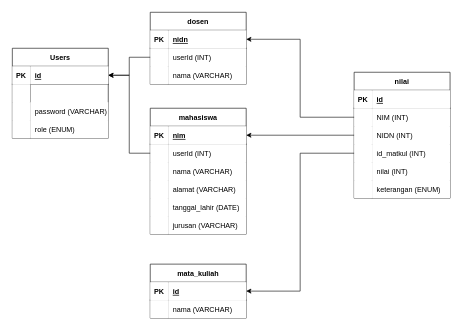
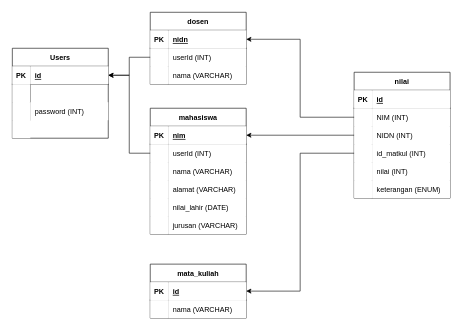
  <mxCell id="0" />
  <mxCell id="1" parent="0" />
  <mxCell id="2" value="Users" style="shape=table;startSize=30;container=1;collapsible=1;childLayout=tableLayout;fixedRows=1;rowLines=0;fontStyle=1;align=center;resizeLast=1;" vertex="1" parent="1"><mxGeometry x="20" y="80" width="160" height="150" as="geometry" /></mxCell>
  <mxCell id="3" value="" style="shape=partialRectangle;collapsible=0;dropTarget=0;pointerEvents=0;fillColor=none;top=0;left=0;bottom=1;right=0;points=[[0,0.5],[1,0.5]];portConstraint=eastwest;" vertex="1" parent="2"><mxGeometry y="30" width="160" height="30" as="geometry" /></mxCell>
  <mxCell id="4" value="PK" style="shape=partialRectangle;connectable=0;top=0;left=0;bottom=0;right=0;fontStyle=1;overflow=hidden;" vertex="1" parent="3"><mxGeometry width="30" height="30" as="geometry" /></mxCell>
  <mxCell id="5" value="id" style="shape=partialRectangle;connectable=0;top=0;left=0;bottom=0;right=0;align=left;spacingLeft=6;fontStyle=5;overflow=hidden;" vertex="1" parent="3"><mxGeometry x="30" width="130" height="30" as="geometry" /></mxCell>
  <mxCell id="6" value="" style="shape=partialRectangle;collapsible=0;dropTarget=0;pointerEvents=0;fillColor=none;top=0;left=0;bottom=0;right=0;points=[[0,0.5],[1,0.5]];portConstraint=eastwest;" vertex="1" parent="2"><mxGeometry y="60" width="160" height="30" as="geometry" /></mxCell>
  <mxCell id="7" value="" style="shape=partialRectangle;connectable=0;top=0;left=0;bottom=0;right=0;editable=1;overflow=hidden;" vertex="1" parent="6"><mxGeometry width="30" height="30" as="geometry" /></mxCell>
  <mxCell id="8" value="" style="shape=partialRectangle;collapsible=0;dropTarget=0;pointerEvents=0;fillColor=none;top=0;left=0;bottom=0;right=0;points=[[0,0.5],[1,0.5]];portConstraint=eastwest;" vertex="1" parent="2"><mxGeometry y="90" width="160" height="30" as="geometry" /></mxCell>
  <mxCell id="9" value="" style="shape=partialRectangle;connectable=0;top=0;left=0;bottom=0;right=0;editable=1;overflow=hidden;" vertex="1" parent="8"><mxGeometry width="30" height="30" as="geometry" /></mxCell>
- <mxCell id="10" value="password (VARCHAR)" style="shape=partialRectangle;connectable=0;top=0;left=0;bottom=0;right=0;align=left;spacingLeft=6;overflow=hidden;" vertex="1" parent="8"><mxGeometry x="30" width="130" height="30" as="geometry" /></mxCell>
+ <mxCell id="10" value="password (INT)" style="shape=partialRectangle;connectable=0;top=0;left=0;bottom=0;right=0;align=left;spacingLeft=6;overflow=hidden;" vertex="1" parent="8"><mxGeometry x="30" width="130" height="30" as="geometry" /></mxCell>
  <mxCell id="11" value="" style="shape=partialRectangle;collapsible=0;dropTarget=0;pointerEvents=0;fillColor=none;top=0;left=0;bottom=0;right=0;points=[[0,0.5],[1,0.5]];portConstraint=eastwest;" vertex="1" parent="2"><mxGeometry y="120" width="160" height="30" as="geometry" /></mxCell>
  <mxCell id="12" value="" style="shape=partialRectangle;connectable=0;top=0;left=0;bottom=0;right=0;editable=1;overflow=hidden;" vertex="1" parent="11"><mxGeometry width="30" height="30" as="geometry" /></mxCell>
- <mxCell id="13" value="role (ENUM)" style="shape=partialRectangle;connectable=0;top=0;left=0;bottom=0;right=0;align=left;spacingLeft=6;overflow=hidden;" vertex="1" parent="11"><mxGeometry x="30" width="130" height="30" as="geometry" /></mxCell>
  <mxCell id="14" value="mahasiswa" style="shape=table;startSize=30;container=1;collapsible=1;childLayout=tableLayout;fixedRows=1;rowLines=0;fontStyle=1;align=center;resizeLast=1;" vertex="1" parent="1"><mxGeometry x="250" y="180" width="160" height="210" as="geometry" /></mxCell>
  <mxCell id="15" value="" style="shape=partialRectangle;collapsible=0;dropTarget=0;pointerEvents=0;fillColor=none;top=0;left=0;bottom=1;right=0;points=[[0,0.5],[1,0.5]];portConstraint=eastwest;" vertex="1" parent="14"><mxGeometry y="30" width="160" height="30" as="geometry" /></mxCell>
  <mxCell id="16" value="PK" style="shape=partialRectangle;connectable=0;top=0;left=0;bottom=0;right=0;fontStyle=1;overflow=hidden;" vertex="1" parent="15"><mxGeometry width="30" height="30" as="geometry" /></mxCell>
  <mxCell id="17" value="nim" style="shape=partialRectangle;connectable=0;top=0;left=0;bottom=0;right=0;align=left;spacingLeft=6;fontStyle=5;overflow=hidden;" vertex="1" parent="15"><mxGeometry x="30" width="130" height="30" as="geometry" /></mxCell>
  <mxCell id="18" value="" style="shape=partialRectangle;collapsible=0;dropTarget=0;pointerEvents=0;fillColor=none;top=0;left=0;bottom=0;right=0;points=[[0,0.5],[1,0.5]];portConstraint=eastwest;" vertex="1" parent="14"><mxGeometry y="60" width="160" height="30" as="geometry" /></mxCell>
  <mxCell id="19" value="" style="shape=partialRectangle;connectable=0;top=0;left=0;bottom=0;right=0;editable=1;overflow=hidden;" vertex="1" parent="18"><mxGeometry width="30" height="30" as="geometry" /></mxCell>
  <mxCell id="20" value="userId (INT)" style="shape=partialRectangle;connectable=0;top=0;left=0;bottom=0;right=0;align=left;spacingLeft=6;overflow=hidden;" vertex="1" parent="18"><mxGeometry x="30" width="130" height="30" as="geometry" /></mxCell>
  <mxCell id="21" value="" style="shape=partialRectangle;collapsible=0;dropTarget=0;pointerEvents=0;fillColor=none;top=0;left=0;bottom=0;right=0;points=[[0,0.5],[1,0.5]];portConstraint=eastwest;" vertex="1" parent="14"><mxGeometry y="90" width="160" height="30" as="geometry" /></mxCell>
  <mxCell id="22" value="" style="shape=partialRectangle;connectable=0;top=0;left=0;bottom=0;right=0;editable=1;overflow=hidden;" vertex="1" parent="21"><mxGeometry width="30" height="30" as="geometry" /></mxCell>
  <mxCell id="23" value="nama (VARCHAR)" style="shape=partialRectangle;connectable=0;top=0;left=0;bottom=0;right=0;align=left;spacingLeft=6;overflow=hidden;" vertex="1" parent="21"><mxGeometry x="30" width="130" height="30" as="geometry" /></mxCell>
  <mxCell id="24" value="" style="shape=partialRectangle;collapsible=0;dropTarget=0;pointerEvents=0;fillColor=none;top=0;left=0;bottom=0;right=0;points=[[0,0.5],[1,0.5]];portConstraint=eastwest;" vertex="1" parent="14"><mxGeometry y="120" width="160" height="30" as="geometry" /></mxCell>
  <mxCell id="25" value="" style="shape=partialRectangle;connectable=0;top=0;left=0;bottom=0;right=0;editable=1;overflow=hidden;" vertex="1" parent="24"><mxGeometry width="30" height="30" as="geometry" /></mxCell>
  <mxCell id="26" value="alamat (VARCHAR)" style="shape=partialRectangle;connectable=0;top=0;left=0;bottom=0;right=0;align=left;spacingLeft=6;overflow=hidden;" vertex="1" parent="24"><mxGeometry x="30" width="130" height="30" as="geometry" /></mxCell>
  <mxCell id="27" value="" style="shape=partialRectangle;collapsible=0;dropTarget=0;pointerEvents=0;fillColor=none;top=0;left=0;bottom=0;right=0;points=[[0,0.5],[1,0.5]];portConstraint=eastwest;" vertex="1" parent="14"><mxGeometry y="150" width="160" height="30" as="geometry" /></mxCell>
  <mxCell id="28" value="" style="shape=partialRectangle;connectable=0;top=0;left=0;bottom=0;right=0;editable=1;overflow=hidden;" vertex="1" parent="27"><mxGeometry width="30" height="30" as="geometry" /></mxCell>
- <mxCell id="29" value="tanggal_lahir (DATE)" style="shape=partialRectangle;connectable=0;top=0;left=0;bottom=0;right=0;align=left;spacingLeft=6;overflow=hidden;" vertex="1" parent="27"><mxGeometry x="30" width="130" height="30" as="geometry" /></mxCell>
+ <mxCell id="29" value="nilai_lahir (DATE)" style="shape=partialRectangle;connectable=0;top=0;left=0;bottom=0;right=0;align=left;spacingLeft=6;overflow=hidden;" vertex="1" parent="27"><mxGeometry x="30" width="130" height="30" as="geometry" /></mxCell>
  <mxCell id="30" value="" style="shape=partialRectangle;collapsible=0;dropTarget=0;pointerEvents=0;fillColor=none;top=0;left=0;bottom=0;right=0;points=[[0,0.5],[1,0.5]];portConstraint=eastwest;" vertex="1" parent="14"><mxGeometry y="180" width="160" height="30" as="geometry" /></mxCell>
  <mxCell id="31" value="" style="shape=partialRectangle;connectable=0;top=0;left=0;bottom=0;right=0;editable=1;overflow=hidden;" vertex="1" parent="30"><mxGeometry width="30" height="30" as="geometry" /></mxCell>
  <mxCell id="32" value="jurusan (VARCHAR)" style="shape=partialRectangle;connectable=0;top=0;left=0;bottom=0;right=0;align=left;spacingLeft=6;overflow=hidden;" vertex="1" parent="30"><mxGeometry x="30" width="130" height="30" as="geometry" /></mxCell>
  <mxCell id="33" style="edgeStyle=orthogonalEdgeStyle;rounded=0;orthogonalLoop=1;jettySize=auto;html=1;exitX=0;exitY=0.5;exitDx=0;exitDy=0;entryX=1;entryY=0.5;entryDx=0;entryDy=0;" edge="1" parent="1" source="18" target="3"><mxGeometry relative="1" as="geometry" /></mxCell>
  <mxCell id="34" value="dosen" style="shape=table;startSize=30;container=1;collapsible=1;childLayout=tableLayout;fixedRows=1;rowLines=0;fontStyle=1;align=center;resizeLast=1;" vertex="1" parent="1"><mxGeometry x="250" y="20" width="160" height="120" as="geometry" /></mxCell>
  <mxCell id="35" value="" style="shape=partialRectangle;collapsible=0;dropTarget=0;pointerEvents=0;fillColor=none;top=0;left=0;bottom=1;right=0;points=[[0,0.5],[1,0.5]];portConstraint=eastwest;" vertex="1" parent="34"><mxGeometry y="30" width="160" height="30" as="geometry" /></mxCell>
  <mxCell id="36" value="PK" style="shape=partialRectangle;connectable=0;top=0;left=0;bottom=0;right=0;fontStyle=1;overflow=hidden;" vertex="1" parent="35"><mxGeometry width="30" height="30" as="geometry" /></mxCell>
  <mxCell id="37" value="nidn" style="shape=partialRectangle;connectable=0;top=0;left=0;bottom=0;right=0;align=left;spacingLeft=6;fontStyle=5;overflow=hidden;" vertex="1" parent="35"><mxGeometry x="30" width="130" height="30" as="geometry" /></mxCell>
  <mxCell id="38" value="" style="shape=partialRectangle;collapsible=0;dropTarget=0;pointerEvents=0;fillColor=none;top=0;left=0;bottom=0;right=0;points=[[0,0.5],[1,0.5]];portConstraint=eastwest;" vertex="1" parent="34"><mxGeometry y="60" width="160" height="30" as="geometry" /></mxCell>
  <mxCell id="39" value="" style="shape=partialRectangle;connectable=0;top=0;left=0;bottom=0;right=0;editable=1;overflow=hidden;" vertex="1" parent="38"><mxGeometry width="30" height="30" as="geometry" /></mxCell>
  <mxCell id="40" value="userId (INT)" style="shape=partialRectangle;connectable=0;top=0;left=0;bottom=0;right=0;align=left;spacingLeft=6;overflow=hidden;" vertex="1" parent="38"><mxGeometry x="30" width="130" height="30" as="geometry" /></mxCell>
  <mxCell id="41" value="" style="shape=partialRectangle;collapsible=0;dropTarget=0;pointerEvents=0;fillColor=none;top=0;left=0;bottom=0;right=0;points=[[0,0.5],[1,0.5]];portConstraint=eastwest;" vertex="1" parent="34"><mxGeometry y="90" width="160" height="30" as="geometry" /></mxCell>
  <mxCell id="42" value="" style="shape=partialRectangle;connectable=0;top=0;left=0;bottom=0;right=0;editable=1;overflow=hidden;" vertex="1" parent="41"><mxGeometry width="30" height="30" as="geometry" /></mxCell>
  <mxCell id="43" value="nama (VARCHAR)" style="shape=partialRectangle;connectable=0;top=0;left=0;bottom=0;right=0;align=left;spacingLeft=6;overflow=hidden;" vertex="1" parent="41"><mxGeometry x="30" width="130" height="30" as="geometry" /></mxCell>
  <mxCell id="44" style="edgeStyle=orthogonalEdgeStyle;rounded=0;orthogonalLoop=1;jettySize=auto;html=1;" edge="1" parent="1" source="38" target="3"><mxGeometry relative="1" as="geometry" /></mxCell>
  <mxCell id="45" value="mata_kuliah" style="shape=table;startSize=30;container=1;collapsible=1;childLayout=tableLayout;fixedRows=1;rowLines=0;fontStyle=1;align=center;resizeLast=1;" vertex="1" parent="1"><mxGeometry x="250" y="440" width="160" height="90" as="geometry" /></mxCell>
  <mxCell id="46" value="" style="shape=partialRectangle;collapsible=0;dropTarget=0;pointerEvents=0;fillColor=none;top=0;left=0;bottom=1;right=0;points=[[0,0.5],[1,0.5]];portConstraint=eastwest;" vertex="1" parent="45"><mxGeometry y="30" width="160" height="30" as="geometry" /></mxCell>
  <mxCell id="47" value="PK" style="shape=partialRectangle;connectable=0;top=0;left=0;bottom=0;right=0;fontStyle=1;overflow=hidden;" vertex="1" parent="46"><mxGeometry width="30" height="30" as="geometry" /></mxCell>
  <mxCell id="48" value="id" style="shape=partialRectangle;connectable=0;top=0;left=0;bottom=0;right=0;align=left;spacingLeft=6;fontStyle=5;overflow=hidden;" vertex="1" parent="46"><mxGeometry x="30" width="130" height="30" as="geometry" /></mxCell>
  <mxCell id="49" value="" style="shape=partialRectangle;collapsible=0;dropTarget=0;pointerEvents=0;fillColor=none;top=0;left=0;bottom=0;right=0;points=[[0,0.5],[1,0.5]];portConstraint=eastwest;" vertex="1" parent="45"><mxGeometry y="60" width="160" height="30" as="geometry" /></mxCell>
  <mxCell id="50" value="" style="shape=partialRectangle;connectable=0;top=0;left=0;bottom=0;right=0;editable=1;overflow=hidden;" vertex="1" parent="49"><mxGeometry width="30" height="30" as="geometry" /></mxCell>
  <mxCell id="51" value="nama (VARCHAR)" style="shape=partialRectangle;connectable=0;top=0;left=0;bottom=0;right=0;align=left;spacingLeft=6;overflow=hidden;" vertex="1" parent="49"><mxGeometry x="30" width="130" height="30" as="geometry" /></mxCell>
  <mxCell id="52" value="nilai" style="shape=table;startSize=30;container=1;collapsible=1;childLayout=tableLayout;fixedRows=1;rowLines=0;fontStyle=1;align=center;resizeLast=1;" vertex="1" parent="1"><mxGeometry x="590" y="120" width="160" height="210" as="geometry" /></mxCell>
  <mxCell id="53" value="" style="shape=partialRectangle;collapsible=0;dropTarget=0;pointerEvents=0;fillColor=none;top=0;left=0;bottom=1;right=0;points=[[0,0.5],[1,0.5]];portConstraint=eastwest;" vertex="1" parent="52"><mxGeometry y="30" width="160" height="30" as="geometry" /></mxCell>
  <mxCell id="54" value="PK" style="shape=partialRectangle;connectable=0;top=0;left=0;bottom=0;right=0;fontStyle=1;overflow=hidden;" vertex="1" parent="53"><mxGeometry width="30" height="30" as="geometry" /></mxCell>
  <mxCell id="55" value="id" style="shape=partialRectangle;connectable=0;top=0;left=0;bottom=0;right=0;align=left;spacingLeft=6;fontStyle=5;overflow=hidden;" vertex="1" parent="53"><mxGeometry x="30" width="130" height="30" as="geometry" /></mxCell>
  <mxCell id="56" value="" style="shape=partialRectangle;collapsible=0;dropTarget=0;pointerEvents=0;fillColor=none;top=0;left=0;bottom=0;right=0;points=[[0,0.5],[1,0.5]];portConstraint=eastwest;" vertex="1" parent="52"><mxGeometry y="60" width="160" height="30" as="geometry" /></mxCell>
  <mxCell id="57" value="" style="shape=partialRectangle;connectable=0;top=0;left=0;bottom=0;right=0;editable=1;overflow=hidden;" vertex="1" parent="56"><mxGeometry width="30" height="30" as="geometry" /></mxCell>
  <mxCell id="58" value="NIM (INT)" style="shape=partialRectangle;connectable=0;top=0;left=0;bottom=0;right=0;align=left;spacingLeft=6;overflow=hidden;" vertex="1" parent="56"><mxGeometry x="30" width="130" height="30" as="geometry" /></mxCell>
  <mxCell id="59" value="" style="shape=partialRectangle;collapsible=0;dropTarget=0;pointerEvents=0;fillColor=none;top=0;left=0;bottom=0;right=0;points=[[0,0.5],[1,0.5]];portConstraint=eastwest;" vertex="1" parent="52"><mxGeometry y="90" width="160" height="30" as="geometry" /></mxCell>
  <mxCell id="60" value="" style="shape=partialRectangle;connectable=0;top=0;left=0;bottom=0;right=0;editable=1;overflow=hidden;" vertex="1" parent="59"><mxGeometry width="30" height="30" as="geometry" /></mxCell>
  <mxCell id="61" value="NIDN (INT)" style="shape=partialRectangle;connectable=0;top=0;left=0;bottom=0;right=0;align=left;spacingLeft=6;overflow=hidden;" vertex="1" parent="59"><mxGeometry x="30" width="130" height="30" as="geometry" /></mxCell>
  <mxCell id="62" value="" style="shape=partialRectangle;collapsible=0;dropTarget=0;pointerEvents=0;fillColor=none;top=0;left=0;bottom=0;right=0;points=[[0,0.5],[1,0.5]];portConstraint=eastwest;" vertex="1" parent="52"><mxGeometry y="120" width="160" height="30" as="geometry" /></mxCell>
  <mxCell id="63" value="" style="shape=partialRectangle;connectable=0;top=0;left=0;bottom=0;right=0;editable=1;overflow=hidden;" vertex="1" parent="62"><mxGeometry width="30" height="30" as="geometry" /></mxCell>
  <mxCell id="64" value="id_matkul (INT)" style="shape=partialRectangle;connectable=0;top=0;left=0;bottom=0;right=0;align=left;spacingLeft=6;overflow=hidden;" vertex="1" parent="62"><mxGeometry x="30" width="130" height="30" as="geometry" /></mxCell>
  <mxCell id="65" value="" style="shape=partialRectangle;collapsible=0;dropTarget=0;pointerEvents=0;fillColor=none;top=0;left=0;bottom=0;right=0;points=[[0,0.5],[1,0.5]];portConstraint=eastwest;" vertex="1" parent="52"><mxGeometry y="150" width="160" height="30" as="geometry" /></mxCell>
  <mxCell id="66" value="" style="shape=partialRectangle;connectable=0;top=0;left=0;bottom=0;right=0;editable=1;overflow=hidden;" vertex="1" parent="65"><mxGeometry width="30" height="30" as="geometry" /></mxCell>
  <mxCell id="67" value="nilai (INT)" style="shape=partialRectangle;connectable=0;top=0;left=0;bottom=0;right=0;align=left;spacingLeft=6;overflow=hidden;" vertex="1" parent="65"><mxGeometry x="30" width="130" height="30" as="geometry" /></mxCell>
  <mxCell id="68" value="" style="shape=partialRectangle;collapsible=0;dropTarget=0;pointerEvents=0;fillColor=none;top=0;left=0;bottom=0;right=0;points=[[0,0.5],[1,0.5]];portConstraint=eastwest;" vertex="1" parent="52"><mxGeometry y="180" width="160" height="30" as="geometry" /></mxCell>
  <mxCell id="69" value="" style="shape=partialRectangle;connectable=0;top=0;left=0;bottom=0;right=0;editable=1;overflow=hidden;" vertex="1" parent="68"><mxGeometry width="30" height="30" as="geometry" /></mxCell>
  <mxCell id="70" value="keterangan (ENUM)" style="shape=partialRectangle;connectable=0;top=0;left=0;bottom=0;right=0;align=left;spacingLeft=6;overflow=hidden;" vertex="1" parent="68"><mxGeometry x="30" width="130" height="30" as="geometry" /></mxCell>
  <mxCell id="71" style="edgeStyle=orthogonalEdgeStyle;rounded=0;orthogonalLoop=1;jettySize=auto;html=1;exitX=0;exitY=0.5;exitDx=0;exitDy=0;" edge="1" parent="1" source="56" target="35"><mxGeometry relative="1" as="geometry" /></mxCell>
  <mxCell id="72" style="edgeStyle=orthogonalEdgeStyle;rounded=0;orthogonalLoop=1;jettySize=auto;html=1;exitX=0;exitY=0.5;exitDx=0;exitDy=0;" edge="1" parent="1" source="59" target="15"><mxGeometry relative="1" as="geometry" /></mxCell>
  <mxCell id="73" style="edgeStyle=orthogonalEdgeStyle;rounded=0;orthogonalLoop=1;jettySize=auto;html=1;exitX=0;exitY=0.5;exitDx=0;exitDy=0;entryX=1;entryY=0.5;entryDx=0;entryDy=0;" edge="1" parent="1" source="62" target="46"><mxGeometry relative="1" as="geometry" /></mxCell>
